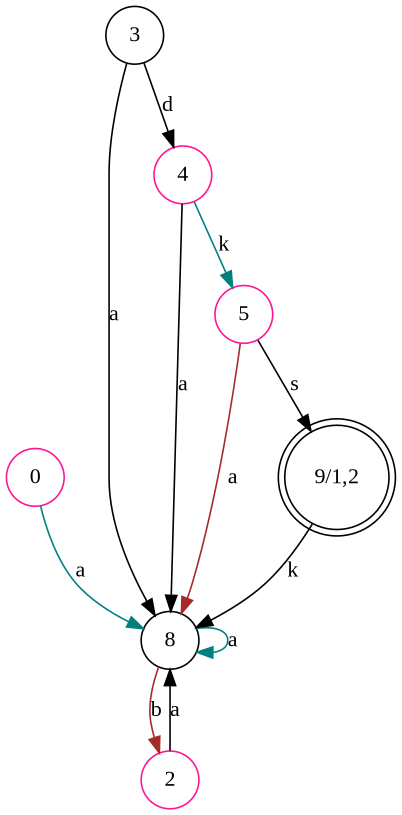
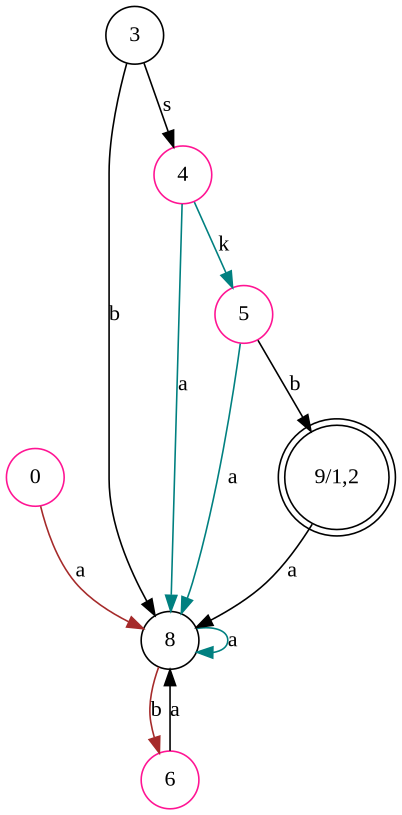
  digraph {
    fontname="Liberation Serif"
    node [color=deeppink fontname="Liberation Serif" shape=circle]
    edge [color=black fontname="Liberation Serif"]
    n1 [color=black label=8]
    0
-   2
+   2 [label=6]
    3 [color=black]
    4
    5
    n7 [color=black label="9/1,2" shape=doublecircle]
    n1 -> n1 [color=teal label=a]
    n1 -> 2 [color=brown label=b]
-   0 -> n1 [color=teal label=a]
+   0 -> n1 [color=brown label=a]
    2 -> n1 [label=a]
-   3 -> n1 [label=a]
-   3 -> 4 [label=d]
-   4 -> n1 [label=a]
+   3 -> n1 [label=b]
+   3 -> 4 [label=s]
+   4 -> n1 [color=teal label=a]
    4 -> 5 [color=teal label=k]
-   5 -> n1 [color=brown label=a]
-   5 -> n7 [label=s]
-   n7 -> n1 [label=k]
+   5 -> n1 [color=teal label=a]
+   5 -> n7 [label=b]
+   n7 -> n1 [label=a]
  }
